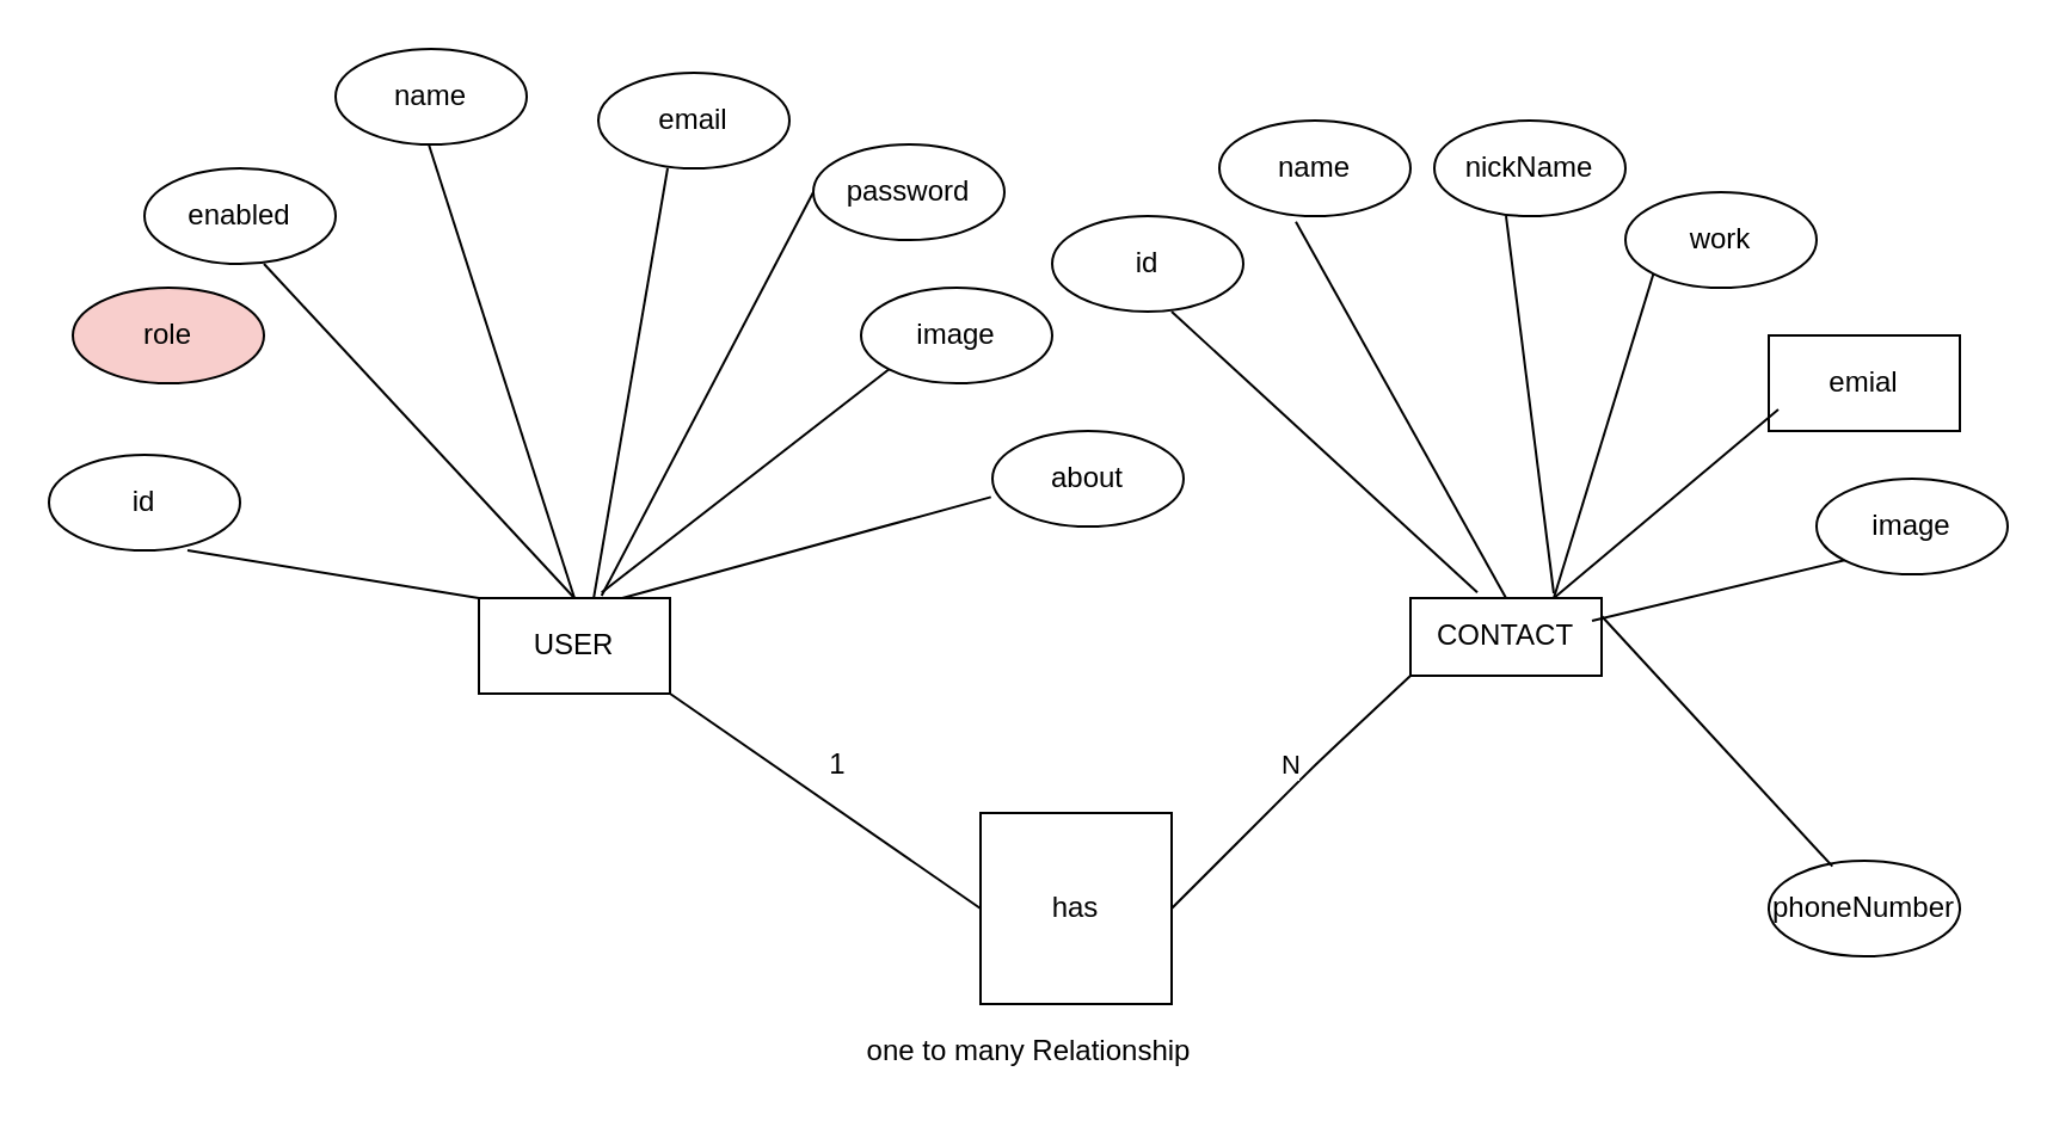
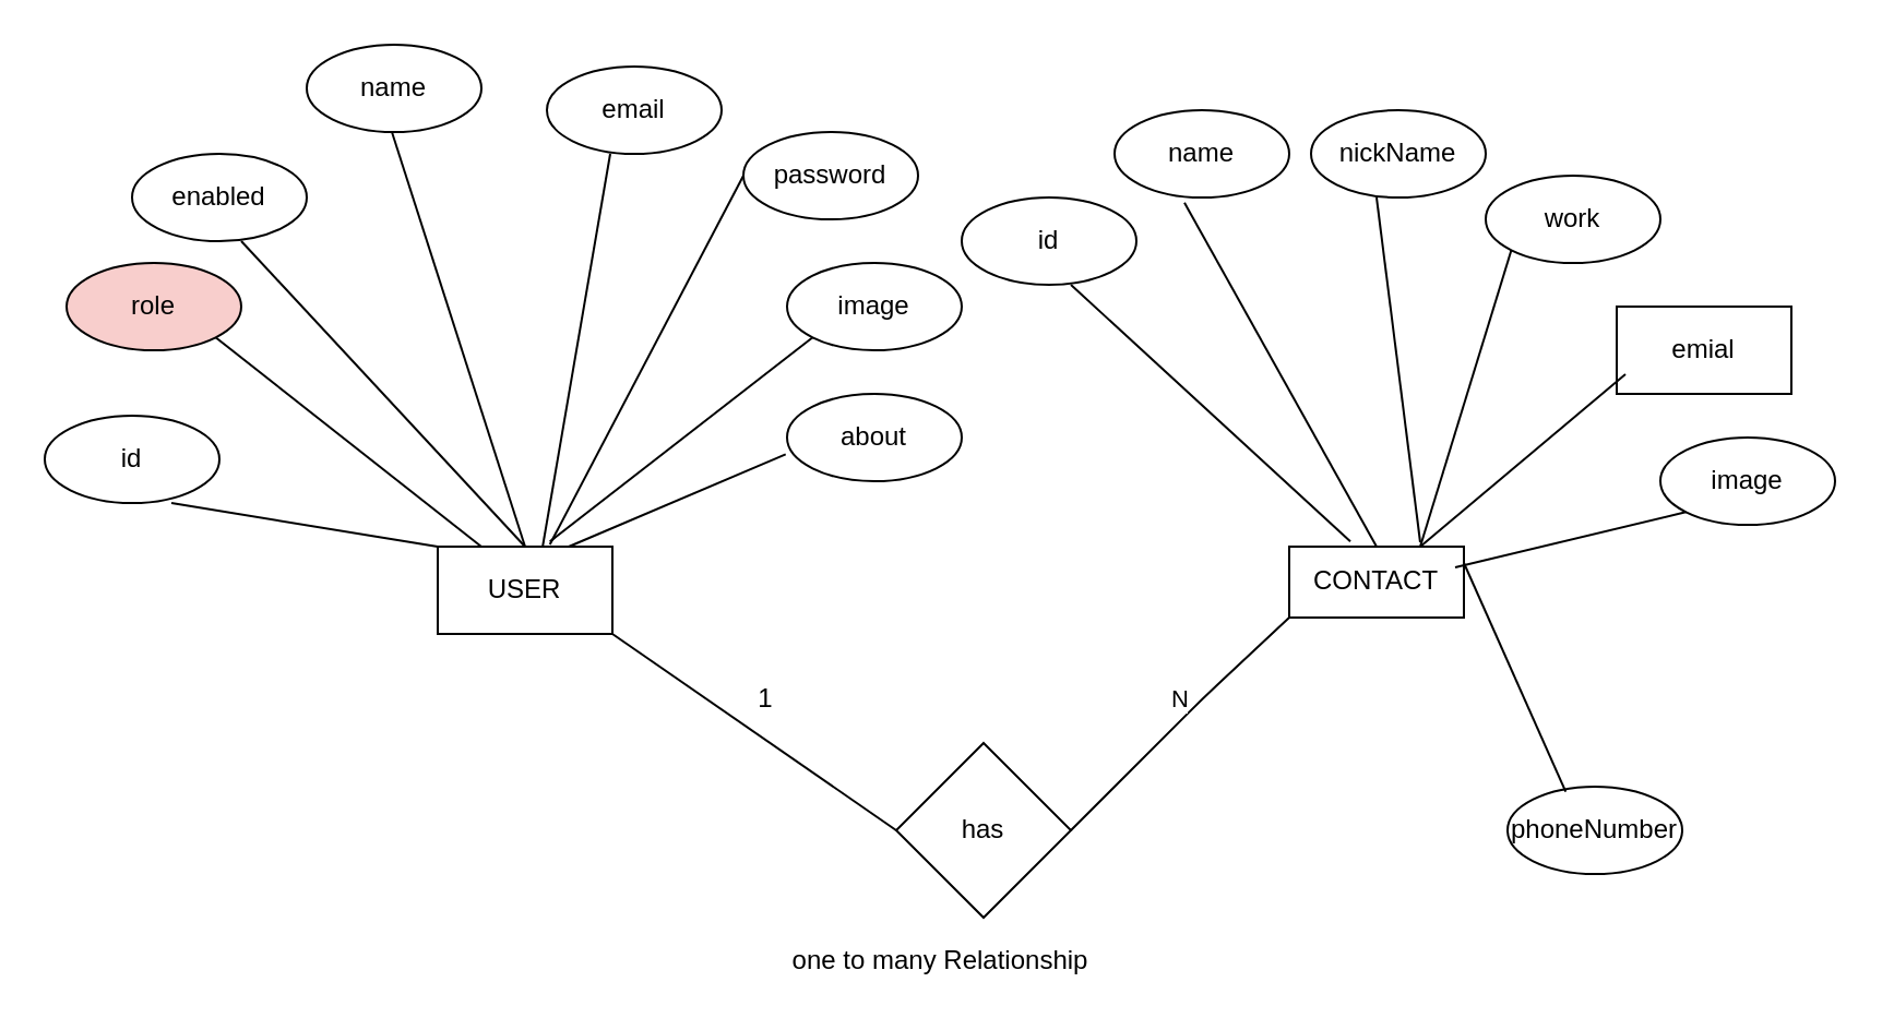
  <mxCell id="0" />
  <mxCell id="1" parent="0" />
  <mxCell id="2" value="USER" style="rounded=0;whiteSpace=wrap;html=1;" vertex="1" parent="1"><mxGeometry x="200" y="250" width="80" height="40" as="geometry" /></mxCell>
  <mxCell id="3" value="CONTACT" style="rounded=0;whiteSpace=wrap;html=1;" vertex="1" parent="1"><mxGeometry x="590" y="250" width="80" height="32.5" as="geometry" /></mxCell>
  <mxCell id="4" value="id" style="ellipse;whiteSpace=wrap;html=1;" vertex="1" parent="1"><mxGeometry x="20" y="190" width="80" height="40" as="geometry" /></mxCell>
  <mxCell id="5" value="name" style="ellipse;whiteSpace=wrap;html=1;" vertex="1" parent="1"><mxGeometry x="140" y="20" width="80" height="40" as="geometry" /></mxCell>
- <mxCell id="6" value="about" style="ellipse;whiteSpace=wrap;html=1;" vertex="1" parent="1"><mxGeometry x="415" y="180" width="80" height="40" as="geometry" /></mxCell>
+ <mxCell id="6" value="about" style="ellipse;whiteSpace=wrap;html=1;" vertex="1" parent="1"><mxGeometry x="360" y="180" width="80" height="40" as="geometry" /></mxCell>
  <mxCell id="7" value="email" style="ellipse;whiteSpace=wrap;html=1;" vertex="1" parent="1"><mxGeometry x="250" y="30" width="80" height="40" as="geometry" /></mxCell>
  <mxCell id="8" value="password" style="ellipse;whiteSpace=wrap;html=1;" vertex="1" parent="1"><mxGeometry x="340" y="60" width="80" height="40" as="geometry" /></mxCell>
  <mxCell id="9" value="work" style="ellipse;whiteSpace=wrap;html=1;" vertex="1" parent="1"><mxGeometry x="680" y="80" width="80" height="40" as="geometry" /></mxCell>
  <mxCell id="10" value="id" style="ellipse;whiteSpace=wrap;html=1;" vertex="1" parent="1"><mxGeometry x="440" y="90" width="80" height="40" as="geometry" /></mxCell>
  <mxCell id="11" value="emial" style="whiteSpace=wrap;html=1;rounded=0;" vertex="1" parent="1"><mxGeometry x="740" y="140" width="80" height="40" as="geometry" /></mxCell>
  <mxCell id="12" value="name" style="ellipse;whiteSpace=wrap;html=1;" vertex="1" parent="1"><mxGeometry x="510" y="50" width="80" height="40" as="geometry" /></mxCell>
  <mxCell id="13" value="nickName" style="ellipse;whiteSpace=wrap;html=1;" vertex="1" parent="1"><mxGeometry x="600" y="50" width="80" height="40" as="geometry" /></mxCell>
  <mxCell id="14" value="image" style="ellipse;whiteSpace=wrap;html=1;" vertex="1" parent="1"><mxGeometry x="760" y="200" width="80" height="40" as="geometry" /></mxCell>
- <mxCell id="15" value="phoneNumber" style="ellipse;whiteSpace=wrap;html=1;" vertex="1" parent="1"><mxGeometry x="740" y="360" width="80" height="40" as="geometry" /></mxCell>
+ <mxCell id="15" value="phoneNumber" style="ellipse;whiteSpace=wrap;html=1;" vertex="1" parent="1"><mxGeometry x="690" y="360" width="80" height="40" as="geometry" /></mxCell>
  <mxCell id="16" value="" style="endArrow=none;html=1;exitX=0.35;exitY=-0.072;exitDx=0;exitDy=0;exitPerimeter=0;" edge="1" parent="1" source="3"><mxGeometry width="50" height="50" relative="1" as="geometry"><mxPoint x="440" y="180" as="sourcePoint" /><mxPoint x="490" y="130" as="targetPoint" /><Array as="points" /></mxGeometry></mxCell>
  <mxCell id="17" value="" style="endArrow=none;html=1;exitX=0.5;exitY=0;exitDx=0;exitDy=0;" edge="1" parent="1" source="3"><mxGeometry width="50" height="50" relative="1" as="geometry"><mxPoint x="670" y="210" as="sourcePoint" /><mxPoint x="542" y="92.34" as="targetPoint" /><Array as="points" /></mxGeometry></mxCell>
  <mxCell id="18" value="" style="endArrow=none;html=1;exitX=0.75;exitY=0;exitDx=0;exitDy=0;entryX=0.05;entryY=0.775;entryDx=0;entryDy=0;entryPerimeter=0;" edge="1" parent="1" source="3" target="11"><mxGeometry width="50" height="50" relative="1" as="geometry"><mxPoint x="824" y="312.58" as="sourcePoint" /><mxPoint x="736" y="154.92" as="targetPoint" /><Array as="points" /></mxGeometry></mxCell>
  <mxCell id="19" value="" style="endArrow=none;html=1;exitX=0.75;exitY=0;exitDx=0;exitDy=0;entryX=0;entryY=1;entryDx=0;entryDy=0;" edge="1" parent="1" source="3" target="9"><mxGeometry width="50" height="50" relative="1" as="geometry"><mxPoint x="764" y="257.5" as="sourcePoint" /><mxPoint x="676" y="99.84" as="targetPoint" /><Array as="points" /></mxGeometry></mxCell>
  <mxCell id="20" value="" style="endArrow=none;html=1;" edge="1" parent="1"><mxGeometry width="50" height="50" relative="1" as="geometry"><mxPoint x="650" y="248" as="sourcePoint" /><mxPoint x="630" y="90" as="targetPoint" /><Array as="points" /></mxGeometry></mxCell>
  <mxCell id="21" value="" style="endArrow=none;html=1;exitX=0.75;exitY=0;exitDx=0;exitDy=0;entryX=0;entryY=1;entryDx=0;entryDy=0;" edge="1" parent="1" target="14"><mxGeometry width="50" height="50" relative="1" as="geometry"><mxPoint x="666" y="259.5" as="sourcePoint" /><mxPoint x="760" y="180.5" as="targetPoint" /><Array as="points" /></mxGeometry></mxCell>
  <mxCell id="22" value="" style="endArrow=none;html=1;exitX=0.333;exitY=0.058;exitDx=0;exitDy=0;entryX=0.05;entryY=0.775;entryDx=0;entryDy=0;entryPerimeter=0;exitPerimeter=0;" edge="1" parent="1" source="15"><mxGeometry width="50" height="50" relative="1" as="geometry"><mxPoint x="576" y="336.5" as="sourcePoint" /><mxPoint x="670" y="257.5" as="targetPoint" /><Array as="points" /></mxGeometry></mxCell>
  <mxCell id="23" value="" style="endArrow=none;html=1;entryX=0.725;entryY=1;entryDx=0;entryDy=0;entryPerimeter=0;" edge="1" parent="1" target="4"><mxGeometry width="50" height="50" relative="1" as="geometry"><mxPoint x="200" y="250" as="sourcePoint" /><mxPoint x="120" y="110" as="targetPoint" /><Array as="points" /></mxGeometry></mxCell>
  <mxCell id="24" value="image" style="ellipse;whiteSpace=wrap;html=1;" vertex="1" parent="1"><mxGeometry x="360" y="120" width="80" height="40" as="geometry" /></mxCell>
  <mxCell id="25" value="enabled" style="ellipse;whiteSpace=wrap;html=1;" vertex="1" parent="1"><mxGeometry x="60" y="70" width="80" height="40" as="geometry" /></mxCell>
  <mxCell id="26" value="role" style="ellipse;whiteSpace=wrap;html=1;fillColor=#f8cecc;" vertex="1" parent="1"><mxGeometry x="30" y="120" width="80" height="40" as="geometry" /></mxCell>
  <mxCell id="27" value="" style="endArrow=none;html=1;entryX=0.725;entryY=1;entryDx=0;entryDy=0;entryPerimeter=0;exitX=0.5;exitY=0;exitDx=0;exitDy=0;" edge="1" parent="1" source="2"><mxGeometry width="50" height="50" relative="1" as="geometry"><mxPoint x="301" y="80" as="sourcePoint" /><mxPoint x="179" y="60" as="targetPoint" /><Array as="points" /></mxGeometry></mxCell>
+ <mxCell id="28" value="" style="endArrow=none;html=1;entryX=1;entryY=1;entryDx=0;entryDy=0;exitX=0.25;exitY=0;exitDx=0;exitDy=0;" edge="1" parent="1" source="2" target="26"><mxGeometry width="50" height="50" relative="1" as="geometry"><mxPoint x="200" y="170" as="sourcePoint" /><mxPoint x="78" y="150" as="targetPoint" /><Array as="points" /></mxGeometry></mxCell>
  <mxCell id="29" value="" style="endArrow=none;html=1;entryX=1;entryY=1;entryDx=0;entryDy=0;" edge="1" parent="1"><mxGeometry width="50" height="50" relative="1" as="geometry"><mxPoint x="240" y="250" as="sourcePoint" /><mxPoint x="110.004" y="110.002" as="targetPoint" /><Array as="points" /></mxGeometry></mxCell>
  <mxCell id="30" value="" style="endArrow=none;html=1;entryX=0;entryY=1;entryDx=0;entryDy=0;exitX=0.642;exitY=-0.058;exitDx=0;exitDy=0;exitPerimeter=0;" edge="1" parent="1" source="2" target="24"><mxGeometry width="50" height="50" relative="1" as="geometry"><mxPoint x="250" y="260" as="sourcePoint" /><mxPoint x="189" y="70" as="targetPoint" /><Array as="points" /></mxGeometry></mxCell>
  <mxCell id="31" value="" style="endArrow=none;html=1;entryX=0.725;entryY=1;entryDx=0;entryDy=0;entryPerimeter=0;exitX=0.642;exitY=-0.025;exitDx=0;exitDy=0;exitPerimeter=0;" edge="1" parent="1" source="2"><mxGeometry width="50" height="50" relative="1" as="geometry"><mxPoint x="401" y="270" as="sourcePoint" /><mxPoint x="340" y="80" as="targetPoint" /><Array as="points" /></mxGeometry></mxCell>
  <mxCell id="32" value="" style="endArrow=none;html=1;entryX=0.725;entryY=1;entryDx=0;entryDy=0;entryPerimeter=0;exitX=0.6;exitY=0.008;exitDx=0;exitDy=0;exitPerimeter=0;" edge="1" parent="1" source="2"><mxGeometry width="50" height="50" relative="1" as="geometry"><mxPoint x="340" y="260" as="sourcePoint" /><mxPoint x="279" y="70" as="targetPoint" /><Array as="points" /></mxGeometry></mxCell>
  <mxCell id="33" value="" style="endArrow=none;html=1;entryX=-0.008;entryY=0.692;entryDx=0;entryDy=0;exitX=0.75;exitY=0;exitDx=0;exitDy=0;entryPerimeter=0;" edge="1" parent="1" source="2" target="6"><mxGeometry width="50" height="50" relative="1" as="geometry"><mxPoint x="261.36" y="257.68" as="sourcePoint" /><mxPoint x="381.716" y="164.142" as="targetPoint" /><Array as="points" /></mxGeometry></mxCell>
- <mxCell id="34" value="has" style="whiteSpace=wrap;html=1;rounded=0;" vertex="1" parent="1"><mxGeometry x="410" y="340" width="80" height="80" as="geometry" /></mxCell>
+ <mxCell id="34" value="has" style="rhombus;whiteSpace=wrap;html=1;" vertex="1" parent="1"><mxGeometry x="410" y="340" width="80" height="80" as="geometry" /></mxCell>
  <mxCell id="35" value="" style="endArrow=none;html=1;entryX=1;entryY=1;entryDx=0;entryDy=0;exitX=0;exitY=0.5;exitDx=0;exitDy=0;" edge="1" parent="1" source="34" target="2"><mxGeometry width="50" height="50" relative="1" as="geometry"><mxPoint x="330" y="450" as="sourcePoint" /><mxPoint x="269" y="260" as="targetPoint" /><Array as="points" /></mxGeometry></mxCell>
  <mxCell id="36" value="" style="endArrow=none;html=1;entryX=0;entryY=1;entryDx=0;entryDy=0;exitX=1;exitY=0.5;exitDx=0;exitDy=0;" edge="1" parent="1" source="34" target="3"><mxGeometry width="50" height="50" relative="1" as="geometry"><mxPoint x="500" y="340" as="sourcePoint" /><mxPoint x="290" y="300" as="targetPoint" /><Array as="points"><mxPoint x="550" y="320" /></Array></mxGeometry></mxCell>
  <mxCell id="37" value="N" style="edgeLabel;html=1;align=center;verticalAlign=middle;resizable=0;points=[];" vertex="1" connectable="0" parent="36"><mxGeometry x="0.189" y="-5" relative="1" as="geometry"><mxPoint x="-12.92" y="-5.64" as="offset" /></mxGeometry></mxCell>
  <mxCell id="38" value="1" style="text;html=1;align=center;verticalAlign=middle;resizable=0;points=[];autosize=1;" vertex="1" parent="1"><mxGeometry x="340" y="310" width="20" height="20" as="geometry" /></mxCell>
  <mxCell id="39" value="one to many Relationship" style="text;html=1;align=center;verticalAlign=middle;resizable=0;points=[];autosize=1;" vertex="1" parent="1"><mxGeometry x="355" y="430" width="150" height="20" as="geometry" /></mxCell>
